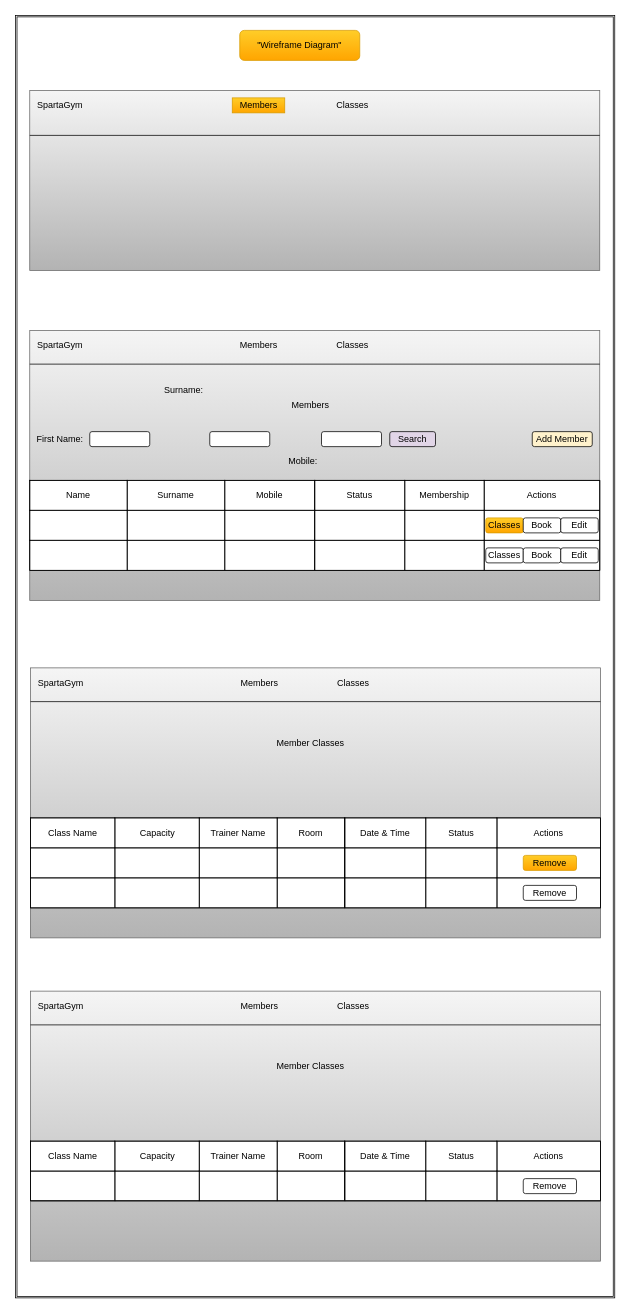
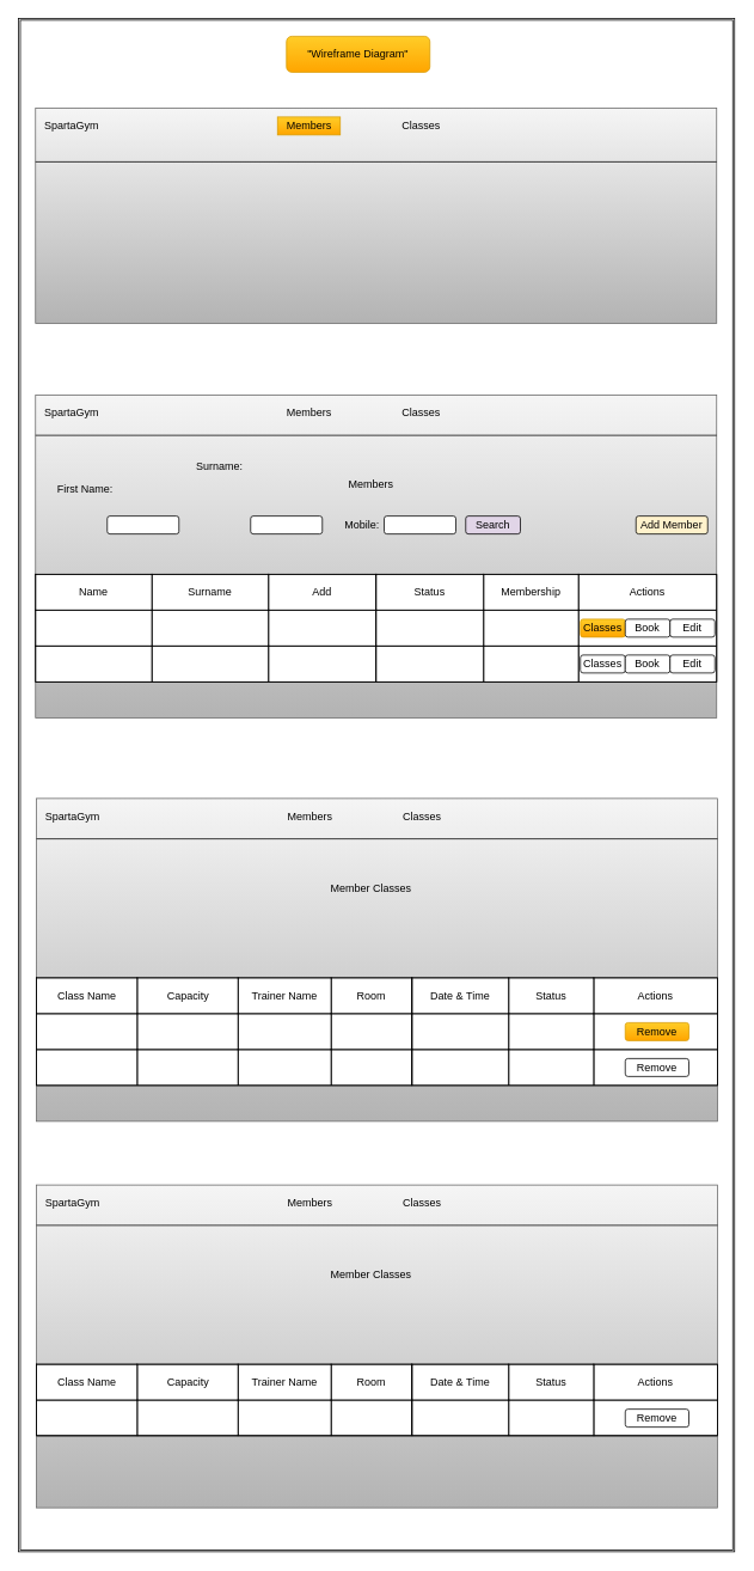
  <mxCell id="0" />
  <mxCell id="1" parent="0" />
  <mxCell id="2" value="" style="shape=ext;double=1;rounded=0;whiteSpace=wrap;html=1;" parent="1" vertex="1"><mxGeometry x="20" y="20" width="799" height="1710" as="geometry" /></mxCell>
  <mxCell id="3" value="" style="rounded=0;whiteSpace=wrap;html=1;gradientColor=#b3b3b3;fillColor=#f5f5f5;strokeColor=#666666;" parent="1" vertex="1"><mxGeometry x="39" y="120" width="760" height="240" as="geometry" /></mxCell>
  <mxCell id="4" value="&quot;Wireframe Diagram&quot;" style="rounded=1;whiteSpace=wrap;html=1;gradientColor=#ffa500;fillColor=#ffcd28;strokeColor=#d79b00;" parent="1" vertex="1"><mxGeometry x="319" y="40" width="160" height="40" as="geometry" /></mxCell>
  <mxCell id="5" value="" style="endArrow=none;html=1;entryX=1;entryY=0.25;entryDx=0;entryDy=0;exitX=0;exitY=0.25;exitDx=0;exitDy=0;" parent="1" source="3" target="3" edge="1"><mxGeometry width="50" height="50" relative="1" as="geometry"><mxPoint x="39" y="160" as="sourcePoint" /><mxPoint x="419" y="190" as="targetPoint" /><Array as="points" /></mxGeometry></mxCell>
  <mxCell id="6" value="SpartaGym" style="text;html=1;align=center;verticalAlign=middle;resizable=0;points=[];autosize=1;" parent="1" vertex="1"><mxGeometry x="39" y="130" width="80" height="20" as="geometry" /></mxCell>
  <mxCell id="7" value="Classes" style="text;html=1;align=center;verticalAlign=middle;resizable=0;points=[];autosize=1;" parent="1" vertex="1"><mxGeometry x="439" y="130" width="60" height="20" as="geometry" /></mxCell>
  <mxCell id="8" value="Members" style="text;html=1;align=center;verticalAlign=middle;resizable=0;points=[];autosize=1;gradientColor=#ffa500;fillColor=#ffcd28;strokeColor=#d79b00;" parent="1" vertex="1"><mxGeometry x="309" y="130" width="70" height="20" as="geometry" /></mxCell>
  <mxCell id="9" value="" style="rounded=0;whiteSpace=wrap;html=1;gradientColor=#b3b3b3;fillColor=#f5f5f5;strokeColor=#666666;" parent="1" vertex="1"><mxGeometry x="39" y="440" width="760" height="360" as="geometry" /></mxCell>
  <mxCell id="10" value="" style="endArrow=none;html=1;entryX=1;entryY=0.25;entryDx=0;entryDy=0;exitX=0;exitY=0.25;exitDx=0;exitDy=0;" parent="1" edge="1"><mxGeometry width="50" height="50" relative="1" as="geometry"><mxPoint x="39" y="485" as="sourcePoint" /><mxPoint x="799" y="485" as="targetPoint" /><Array as="points" /></mxGeometry></mxCell>
  <mxCell id="11" value="SpartaGym" style="text;html=1;align=center;verticalAlign=middle;resizable=0;points=[];autosize=1;" parent="1" vertex="1"><mxGeometry x="39" y="450" width="80" height="20" as="geometry" /></mxCell>
  <mxCell id="12" value="Classes" style="text;html=1;align=center;verticalAlign=middle;resizable=0;points=[];autosize=1;" parent="1" vertex="1"><mxGeometry x="439" y="450" width="60" height="20" as="geometry" /></mxCell>
  <mxCell id="13" value="Members" style="text;html=1;align=center;verticalAlign=middle;resizable=0;points=[];autosize=1;" parent="1" vertex="1"><mxGeometry x="309" y="450" width="70" height="20" as="geometry" /></mxCell>
  <mxCell id="14" value="Members" style="text;html=1;align=center;verticalAlign=middle;resizable=0;points=[];autosize=1;" parent="1" vertex="1"><mxGeometry x="378" y="530" width="70" height="20" as="geometry" /></mxCell>
- <mxCell id="15" value="First Name:" style="text;html=1;align=center;verticalAlign=middle;resizable=0;points=[];autosize=1;" parent="1" vertex="1"><mxGeometry x="39" y="575" width="80" height="20" as="geometry" /></mxCell>
+ <mxCell id="15" value="First Name:" style="text;html=1;align=center;verticalAlign=middle;resizable=0;points=[];autosize=1;" parent="1" vertex="1"><mxGeometry x="54" y="535" width="80" height="20" as="geometry" /></mxCell>
  <mxCell id="16" value="Surname:" style="text;html=1;align=center;verticalAlign=middle;resizable=0;points=[];autosize=1;" parent="1" vertex="1"><mxGeometry x="209" y="510" width="70" height="20" as="geometry" /></mxCell>
- <mxCell id="17" value="Mobile:" style="text;html=1;align=center;verticalAlign=middle;resizable=0;points=[];autosize=1;" parent="1" vertex="1"><mxGeometry x="378" y="605" width="50" height="20" as="geometry" /></mxCell>
+ <mxCell id="17" value="Mobile:" style="text;html=1;align=center;verticalAlign=middle;resizable=0;points=[];autosize=1;" parent="1" vertex="1"><mxGeometry x="378" y="575" width="50" height="20" as="geometry" /></mxCell>
  <mxCell id="18" value="" style="rounded=1;whiteSpace=wrap;html=1;" parent="1" vertex="1"><mxGeometry x="119" y="575" width="80" height="20" as="geometry" /></mxCell>
  <mxCell id="19" value="" style="rounded=1;whiteSpace=wrap;html=1;" parent="1" vertex="1"><mxGeometry x="279" y="575" width="80" height="20" as="geometry" /></mxCell>
  <mxCell id="20" value="" style="rounded=1;whiteSpace=wrap;html=1;" parent="1" vertex="1"><mxGeometry x="428" y="575" width="80" height="20" as="geometry" /></mxCell>
  <mxCell id="21" value="Add Member" style="rounded=1;whiteSpace=wrap;html=1;fillColor=#fff2cc;" parent="1" vertex="1"><mxGeometry x="709" y="575" width="80" height="20" as="geometry" /></mxCell>
  <mxCell id="22" value="Search" style="rounded=1;whiteSpace=wrap;html=1;fillColor=#e1d5e7;" parent="1" vertex="1"><mxGeometry x="519" y="575" width="61" height="20" as="geometry" /></mxCell>
  <mxCell id="23" value="" style="html=1;whiteSpace=wrap;container=1;collapsible=0;childLayout=tableLayout;" parent="1" vertex="1"><mxGeometry x="39" y="640" width="380" height="120" as="geometry" /></mxCell>
  <mxCell id="24" value="" style="html=1;whiteSpace=wrap;collapsible=0;dropTarget=0;pointerEvents=0;fillColor=none;strokeColor=none;points=[[0,0.5],[1,0.5]];portConstraint=eastwest;" parent="23" vertex="1"><mxGeometry width="380" height="40" as="geometry" /></mxCell>
  <mxCell id="25" value="Name" style="shape=partialRectangle;html=1;whiteSpace=wrap;connectable=0;fillColor=none;" parent="24" vertex="1"><mxGeometry width="130" height="40" as="geometry" /></mxCell>
  <mxCell id="26" value="Surname" style="shape=partialRectangle;html=1;whiteSpace=wrap;connectable=0;fillColor=none;" parent="24" vertex="1"><mxGeometry x="130" width="130" height="40" as="geometry" /></mxCell>
- <mxCell id="27" value="Mobile" style="shape=partialRectangle;html=1;whiteSpace=wrap;connectable=0;fillColor=none;" parent="24" vertex="1"><mxGeometry x="260" width="120" height="40" as="geometry" /></mxCell>
+ <mxCell id="27" value="Add" style="shape=partialRectangle;html=1;whiteSpace=wrap;connectable=0;fillColor=none;" parent="24" vertex="1"><mxGeometry x="260" width="120" height="40" as="geometry" /></mxCell>
  <mxCell id="28" value="" style="html=1;whiteSpace=wrap;collapsible=0;dropTarget=0;pointerEvents=0;fillColor=none;strokeColor=none;points=[[0,0.5],[1,0.5]];portConstraint=eastwest;" parent="23" vertex="1"><mxGeometry y="40" width="380" height="40" as="geometry" /></mxCell>
  <mxCell id="29" value="" style="shape=partialRectangle;html=1;whiteSpace=wrap;connectable=0;fillColor=none;" parent="28" vertex="1"><mxGeometry width="130" height="40" as="geometry" /></mxCell>
  <mxCell id="30" value="" style="shape=partialRectangle;html=1;whiteSpace=wrap;connectable=0;fillColor=none;" parent="28" vertex="1"><mxGeometry x="130" width="130" height="40" as="geometry" /></mxCell>
  <mxCell id="31" value="" style="shape=partialRectangle;html=1;whiteSpace=wrap;connectable=0;fillColor=none;" parent="28" vertex="1"><mxGeometry x="260" width="120" height="40" as="geometry" /></mxCell>
  <mxCell id="32" value="" style="html=1;whiteSpace=wrap;collapsible=0;dropTarget=0;pointerEvents=0;fillColor=none;strokeColor=none;points=[[0,0.5],[1,0.5]];portConstraint=eastwest;" parent="23" vertex="1"><mxGeometry y="80" width="380" height="40" as="geometry" /></mxCell>
  <mxCell id="33" value="" style="shape=partialRectangle;html=1;whiteSpace=wrap;connectable=0;fillColor=none;" parent="32" vertex="1"><mxGeometry width="130" height="40" as="geometry" /></mxCell>
  <mxCell id="34" value="" style="shape=partialRectangle;html=1;whiteSpace=wrap;connectable=0;fillColor=none;" parent="32" vertex="1"><mxGeometry x="130" width="130" height="40" as="geometry" /></mxCell>
  <mxCell id="35" value="" style="shape=partialRectangle;html=1;whiteSpace=wrap;connectable=0;fillColor=none;" parent="32" vertex="1"><mxGeometry x="260" width="120" height="40" as="geometry" /></mxCell>
  <mxCell id="36" value="" style="html=1;whiteSpace=wrap;container=1;collapsible=0;childLayout=tableLayout;" parent="1" vertex="1"><mxGeometry x="419" y="640" width="380" height="120" as="geometry" /></mxCell>
  <mxCell id="37" value="" style="html=1;whiteSpace=wrap;collapsible=0;dropTarget=0;pointerEvents=0;fillColor=none;strokeColor=none;points=[[0,0.5],[1,0.5]];portConstraint=eastwest;" parent="36" vertex="1"><mxGeometry width="380" height="40" as="geometry" /></mxCell>
  <mxCell id="38" value="Status" style="shape=partialRectangle;html=1;whiteSpace=wrap;connectable=0;fillColor=none;" parent="37" vertex="1"><mxGeometry width="120" height="40" as="geometry" /></mxCell>
  <mxCell id="39" value="Membership" style="shape=partialRectangle;html=1;whiteSpace=wrap;connectable=0;fillColor=none;" parent="37" vertex="1"><mxGeometry x="120" width="106" height="40" as="geometry" /></mxCell>
  <mxCell id="40" value="Actions" style="shape=partialRectangle;html=1;whiteSpace=wrap;connectable=0;fillColor=none;" parent="37" vertex="1"><mxGeometry x="226" width="154" height="40" as="geometry" /></mxCell>
  <mxCell id="41" value="" style="html=1;whiteSpace=wrap;collapsible=0;dropTarget=0;pointerEvents=0;fillColor=none;strokeColor=none;points=[[0,0.5],[1,0.5]];portConstraint=eastwest;" parent="36" vertex="1"><mxGeometry y="40" width="380" height="40" as="geometry" /></mxCell>
  <mxCell id="42" value="" style="shape=partialRectangle;html=1;whiteSpace=wrap;connectable=0;fillColor=none;" parent="41" vertex="1"><mxGeometry width="120" height="40" as="geometry" /></mxCell>
  <mxCell id="43" value="" style="shape=partialRectangle;html=1;whiteSpace=wrap;connectable=0;fillColor=none;" parent="41" vertex="1"><mxGeometry x="120" width="106" height="40" as="geometry" /></mxCell>
  <mxCell id="44" value="" style="shape=partialRectangle;html=1;whiteSpace=wrap;connectable=0;fillColor=none;" parent="41" vertex="1"><mxGeometry x="226" width="154" height="40" as="geometry" /></mxCell>
  <mxCell id="45" value="" style="html=1;whiteSpace=wrap;collapsible=0;dropTarget=0;pointerEvents=0;fillColor=none;strokeColor=none;points=[[0,0.5],[1,0.5]];portConstraint=eastwest;" parent="36" vertex="1"><mxGeometry y="80" width="380" height="40" as="geometry" /></mxCell>
  <mxCell id="46" value="" style="shape=partialRectangle;html=1;whiteSpace=wrap;connectable=0;fillColor=none;" parent="45" vertex="1"><mxGeometry width="120" height="40" as="geometry" /></mxCell>
  <mxCell id="47" value="" style="shape=partialRectangle;html=1;whiteSpace=wrap;connectable=0;fillColor=none;" parent="45" vertex="1"><mxGeometry x="120" width="106" height="40" as="geometry" /></mxCell>
  <mxCell id="48" value="" style="shape=partialRectangle;html=1;whiteSpace=wrap;connectable=0;fillColor=none;" parent="45" vertex="1"><mxGeometry x="226" width="154" height="40" as="geometry" /></mxCell>
  <mxCell id="49" value="Classes" style="rounded=1;whiteSpace=wrap;html=1;gradientColor=#ffa500;fillColor=#ffcd28;strokeColor=#d79b00;" parent="1" vertex="1"><mxGeometry x="647" y="690" width="50" height="20" as="geometry" /></mxCell>
  <mxCell id="50" value="Book" style="rounded=1;whiteSpace=wrap;html=1;" parent="1" vertex="1"><mxGeometry x="697" y="690" width="50" height="20" as="geometry" /></mxCell>
  <mxCell id="51" value="Edit" style="rounded=1;whiteSpace=wrap;html=1;" parent="1" vertex="1"><mxGeometry x="747" y="690" width="50" height="20" as="geometry" /></mxCell>
  <mxCell id="52" value="Classes" style="rounded=1;whiteSpace=wrap;html=1;" parent="1" vertex="1"><mxGeometry x="647" y="730" width="50" height="20" as="geometry" /></mxCell>
  <mxCell id="53" value="Book" style="rounded=1;whiteSpace=wrap;html=1;" parent="1" vertex="1"><mxGeometry x="697" y="730" width="50" height="20" as="geometry" /></mxCell>
  <mxCell id="54" value="Edit" style="rounded=1;whiteSpace=wrap;html=1;" parent="1" vertex="1"><mxGeometry x="747" y="730" width="50" height="20" as="geometry" /></mxCell>
  <mxCell id="55" value="" style="rounded=0;whiteSpace=wrap;html=1;gradientColor=#b3b3b3;fillColor=#f5f5f5;strokeColor=#666666;" parent="1" vertex="1"><mxGeometry x="40" y="890" width="760" height="360" as="geometry" /></mxCell>
  <mxCell id="56" value="" style="endArrow=none;html=1;entryX=1;entryY=0.25;entryDx=0;entryDy=0;exitX=0;exitY=0.25;exitDx=0;exitDy=0;" parent="1" edge="1"><mxGeometry width="50" height="50" relative="1" as="geometry"><mxPoint x="40" y="935" as="sourcePoint" /><mxPoint x="800" y="935" as="targetPoint" /><Array as="points" /></mxGeometry></mxCell>
  <mxCell id="57" value="SpartaGym" style="text;html=1;align=center;verticalAlign=middle;resizable=0;points=[];autosize=1;" parent="1" vertex="1"><mxGeometry x="40" y="900" width="80" height="20" as="geometry" /></mxCell>
  <mxCell id="58" value="Classes" style="text;html=1;align=center;verticalAlign=middle;resizable=0;points=[];autosize=1;" parent="1" vertex="1"><mxGeometry x="440" y="900" width="60" height="20" as="geometry" /></mxCell>
  <mxCell id="59" value="Members" style="text;html=1;align=center;verticalAlign=middle;resizable=0;points=[];autosize=1;" parent="1" vertex="1"><mxGeometry x="310" y="900" width="70" height="20" as="geometry" /></mxCell>
  <mxCell id="60" value="" style="html=1;whiteSpace=wrap;container=1;collapsible=0;childLayout=tableLayout;" parent="1" vertex="1"><mxGeometry x="40" y="1090" width="419" height="120" as="geometry" /></mxCell>
  <mxCell id="61" value="" style="html=1;whiteSpace=wrap;container=1;collapsible=0;childLayout=tableLayout;" parent="1" vertex="1"><mxGeometry x="459" y="1090" width="341" height="120" as="geometry" /></mxCell>
  <mxCell id="62" value="" style="html=1;whiteSpace=wrap;collapsible=0;dropTarget=0;pointerEvents=0;fillColor=none;strokeColor=none;points=[[0,0.5],[1,0.5]];portConstraint=eastwest;" parent="61" vertex="1"><mxGeometry width="341" height="40" as="geometry" /></mxCell>
  <mxCell id="63" value="Date &amp;amp; Time" style="shape=partialRectangle;html=1;whiteSpace=wrap;connectable=0;fillColor=none;" parent="62" vertex="1"><mxGeometry width="108" height="40" as="geometry" /></mxCell>
  <mxCell id="64" value="Status" style="shape=partialRectangle;html=1;whiteSpace=wrap;connectable=0;fillColor=none;" parent="62" vertex="1"><mxGeometry x="108" width="95" height="40" as="geometry" /></mxCell>
  <mxCell id="65" value="Actions" style="shape=partialRectangle;html=1;whiteSpace=wrap;connectable=0;fillColor=none;" parent="62" vertex="1"><mxGeometry x="203" width="138" height="40" as="geometry" /></mxCell>
  <mxCell id="66" value="" style="html=1;whiteSpace=wrap;collapsible=0;dropTarget=0;pointerEvents=0;fillColor=none;strokeColor=none;points=[[0,0.5],[1,0.5]];portConstraint=eastwest;" parent="61" vertex="1"><mxGeometry y="40" width="341" height="40" as="geometry" /></mxCell>
  <mxCell id="67" value="" style="shape=partialRectangle;html=1;whiteSpace=wrap;connectable=0;fillColor=none;" parent="66" vertex="1"><mxGeometry width="108" height="40" as="geometry" /></mxCell>
  <mxCell id="68" value="" style="shape=partialRectangle;html=1;whiteSpace=wrap;connectable=0;fillColor=none;" parent="66" vertex="1"><mxGeometry x="108" width="95" height="40" as="geometry" /></mxCell>
  <mxCell id="69" value="" style="shape=partialRectangle;html=1;whiteSpace=wrap;connectable=0;fillColor=none;" parent="66" vertex="1"><mxGeometry x="203" width="138" height="40" as="geometry" /></mxCell>
  <mxCell id="70" value="" style="html=1;whiteSpace=wrap;collapsible=0;dropTarget=0;pointerEvents=0;fillColor=none;strokeColor=none;points=[[0,0.5],[1,0.5]];portConstraint=eastwest;" parent="61" vertex="1"><mxGeometry y="80" width="341" height="40" as="geometry" /></mxCell>
  <mxCell id="71" value="" style="shape=partialRectangle;html=1;whiteSpace=wrap;connectable=0;fillColor=none;" parent="70" vertex="1"><mxGeometry width="108" height="40" as="geometry" /></mxCell>
  <mxCell id="72" value="" style="shape=partialRectangle;html=1;whiteSpace=wrap;connectable=0;fillColor=none;" parent="70" vertex="1"><mxGeometry x="108" width="95" height="40" as="geometry" /></mxCell>
  <mxCell id="73" value="" style="shape=partialRectangle;html=1;whiteSpace=wrap;connectable=0;fillColor=none;" parent="70" vertex="1"><mxGeometry x="203" width="138" height="40" as="geometry" /></mxCell>
  <mxCell id="74" value="Remove" style="rounded=1;whiteSpace=wrap;html=1;gradientColor=#ffa500;fillColor=#ffcd28;strokeColor=#d79b00;" parent="1" vertex="1"><mxGeometry x="697" y="1140" width="71" height="20" as="geometry" /></mxCell>
  <mxCell id="75" value="Member Classes" style="text;html=1;align=center;verticalAlign=middle;resizable=0;points=[];autosize=1;" parent="1" vertex="1"><mxGeometry x="358" y="980" width="110" height="20" as="geometry" /></mxCell>
  <mxCell id="76" value="" style="group" parent="1" vertex="1" connectable="0"><mxGeometry x="40" y="1090" width="329" height="120" as="geometry" /></mxCell>
  <mxCell id="77" value="Class Name" style="shape=partialRectangle;html=1;whiteSpace=wrap;connectable=0;fillColor=none;" parent="76" vertex="1"><mxGeometry width="112.553" height="40" as="geometry" /></mxCell>
  <mxCell id="78" value="Capacity" style="shape=partialRectangle;html=1;whiteSpace=wrap;connectable=0;fillColor=none;" parent="76" vertex="1"><mxGeometry x="112.553" width="112.553" height="40" as="geometry" /></mxCell>
  <mxCell id="79" value="Trainer Name" style="shape=partialRectangle;html=1;whiteSpace=wrap;connectable=0;fillColor=none;" parent="76" vertex="1"><mxGeometry x="225.105" width="103.895" height="40" as="geometry" /></mxCell>
  <mxCell id="80" value="" style="shape=partialRectangle;html=1;whiteSpace=wrap;connectable=0;fillColor=none;" parent="76" vertex="1"><mxGeometry y="40" width="112.553" height="40" as="geometry" /></mxCell>
  <mxCell id="81" value="" style="shape=partialRectangle;html=1;whiteSpace=wrap;connectable=0;fillColor=none;" parent="76" vertex="1"><mxGeometry x="112.553" y="40" width="112.553" height="40" as="geometry" /></mxCell>
  <mxCell id="82" value="" style="shape=partialRectangle;html=1;whiteSpace=wrap;connectable=0;fillColor=none;" parent="76" vertex="1"><mxGeometry x="225.105" y="40" width="103.895" height="40" as="geometry" /></mxCell>
  <mxCell id="83" value="" style="shape=partialRectangle;html=1;whiteSpace=wrap;connectable=0;fillColor=none;" parent="76" vertex="1"><mxGeometry y="80" width="112.553" height="40" as="geometry" /></mxCell>
  <mxCell id="84" value="" style="shape=partialRectangle;html=1;whiteSpace=wrap;connectable=0;fillColor=none;" parent="76" vertex="1"><mxGeometry x="112.553" y="80" width="112.553" height="40" as="geometry" /></mxCell>
  <mxCell id="85" value="" style="shape=partialRectangle;html=1;whiteSpace=wrap;connectable=0;fillColor=none;" parent="76" vertex="1"><mxGeometry x="225.105" y="80" width="103.895" height="40" as="geometry" /></mxCell>
  <mxCell id="86" value="" style="group" parent="1" vertex="1" connectable="0"><mxGeometry x="369" y="1090" width="90" height="120" as="geometry" /></mxCell>
  <mxCell id="87" value="Room" style="shape=partialRectangle;html=1;whiteSpace=wrap;connectable=0;fillColor=none;" parent="86" vertex="1"><mxGeometry width="90" height="40" as="geometry" /></mxCell>
  <mxCell id="88" value="" style="shape=partialRectangle;html=1;whiteSpace=wrap;connectable=0;fillColor=none;" parent="86" vertex="1"><mxGeometry y="40" width="90" height="40" as="geometry" /></mxCell>
  <mxCell id="89" value="" style="shape=partialRectangle;html=1;whiteSpace=wrap;connectable=0;fillColor=none;" parent="86" vertex="1"><mxGeometry y="80" width="90" height="40" as="geometry" /></mxCell>
  <mxCell id="90" value="Remove" style="rounded=1;whiteSpace=wrap;html=1;" parent="1" vertex="1"><mxGeometry x="697" y="1180" width="71" height="20" as="geometry" /></mxCell>
  <mxCell id="91" value="" style="rounded=0;whiteSpace=wrap;html=1;gradientColor=#b3b3b3;fillColor=#f5f5f5;strokeColor=#666666;" parent="1" vertex="1"><mxGeometry x="40" y="1321" width="760" height="360" as="geometry" /></mxCell>
  <mxCell id="92" value="" style="endArrow=none;html=1;entryX=1;entryY=0.25;entryDx=0;entryDy=0;exitX=0;exitY=0.25;exitDx=0;exitDy=0;" parent="1" edge="1"><mxGeometry width="50" height="50" relative="1" as="geometry"><mxPoint x="40" y="1366" as="sourcePoint" /><mxPoint x="800" y="1366" as="targetPoint" /><Array as="points" /></mxGeometry></mxCell>
  <mxCell id="93" value="SpartaGym" style="text;html=1;align=center;verticalAlign=middle;resizable=0;points=[];autosize=1;" parent="1" vertex="1"><mxGeometry x="40" y="1331" width="80" height="20" as="geometry" /></mxCell>
  <mxCell id="94" value="Classes" style="text;html=1;align=center;verticalAlign=middle;resizable=0;points=[];autosize=1;" parent="1" vertex="1"><mxGeometry x="440" y="1331" width="60" height="20" as="geometry" /></mxCell>
  <mxCell id="95" value="Members" style="text;html=1;align=center;verticalAlign=middle;resizable=0;points=[];autosize=1;" parent="1" vertex="1"><mxGeometry x="310" y="1331" width="70" height="20" as="geometry" /></mxCell>
  <mxCell id="96" value="" style="html=1;whiteSpace=wrap;container=1;collapsible=0;childLayout=tableLayout;" parent="1" vertex="1"><mxGeometry x="40" y="1521" width="419" height="79" as="geometry" /></mxCell>
  <mxCell id="97" value="" style="html=1;whiteSpace=wrap;container=1;collapsible=0;childLayout=tableLayout;" parent="1" vertex="1"><mxGeometry x="459" y="1521" width="341" height="79" as="geometry" /></mxCell>
  <mxCell id="98" value="Member Classes" style="text;html=1;align=center;verticalAlign=middle;resizable=0;points=[];autosize=1;" parent="1" vertex="1"><mxGeometry x="358" y="1411" width="110" height="20" as="geometry" /></mxCell>
  <mxCell id="99" value="Remove" style="rounded=1;whiteSpace=wrap;html=1;" parent="1" vertex="1"><mxGeometry x="697" y="1571" width="71" height="20" as="geometry" /></mxCell>
  <mxCell id="100" value="" style="html=1;whiteSpace=wrap;collapsible=0;dropTarget=0;pointerEvents=0;fillColor=none;strokeColor=none;points=[[0,0.5],[1,0.5]];portConstraint=eastwest;" parent="1" vertex="1"><mxGeometry x="459" y="1521" width="341" height="40" as="geometry" /></mxCell>
  <mxCell id="101" value="Date &amp;amp; Time" style="shape=partialRectangle;html=1;whiteSpace=wrap;connectable=0;fillColor=none;" parent="100" vertex="1"><mxGeometry width="108" height="40" as="geometry" /></mxCell>
  <mxCell id="102" value="Status" style="shape=partialRectangle;html=1;whiteSpace=wrap;connectable=0;fillColor=none;" parent="100" vertex="1"><mxGeometry x="108" width="95" height="40" as="geometry" /></mxCell>
  <mxCell id="103" value="Actions" style="shape=partialRectangle;html=1;whiteSpace=wrap;connectable=0;fillColor=none;" parent="100" vertex="1"><mxGeometry x="203" width="138" height="40" as="geometry" /></mxCell>
  <mxCell id="104" value="" style="html=1;whiteSpace=wrap;collapsible=0;dropTarget=0;pointerEvents=0;fillColor=none;strokeColor=none;points=[[0,0.5],[1,0.5]];portConstraint=eastwest;" parent="1" vertex="1"><mxGeometry x="459" y="1561" width="341" height="40" as="geometry" /></mxCell>
  <mxCell id="105" value="" style="shape=partialRectangle;html=1;whiteSpace=wrap;connectable=0;fillColor=none;" parent="104" vertex="1"><mxGeometry width="108" height="40" as="geometry" /></mxCell>
  <mxCell id="106" value="" style="shape=partialRectangle;html=1;whiteSpace=wrap;connectable=0;fillColor=none;" parent="104" vertex="1"><mxGeometry x="108" width="95" height="40" as="geometry" /></mxCell>
  <mxCell id="107" value="" style="shape=partialRectangle;html=1;whiteSpace=wrap;connectable=0;fillColor=none;" parent="104" vertex="1"><mxGeometry x="203" width="138" height="40" as="geometry" /></mxCell>
  <mxCell id="108" value="Class Name" style="shape=partialRectangle;html=1;whiteSpace=wrap;connectable=0;fillColor=none;" parent="1" vertex="1"><mxGeometry x="40" y="1521" width="112.553" height="40" as="geometry" /></mxCell>
  <mxCell id="109" value="Capacity" style="shape=partialRectangle;html=1;whiteSpace=wrap;connectable=0;fillColor=none;" parent="1" vertex="1"><mxGeometry x="152.553" y="1521" width="112.553" height="40" as="geometry" /></mxCell>
  <mxCell id="110" value="Trainer Name" style="shape=partialRectangle;html=1;whiteSpace=wrap;connectable=0;fillColor=none;" parent="1" vertex="1"><mxGeometry x="265.105" y="1521" width="103.895" height="40" as="geometry" /></mxCell>
  <mxCell id="111" value="" style="shape=partialRectangle;html=1;whiteSpace=wrap;connectable=0;fillColor=none;" parent="1" vertex="1"><mxGeometry x="40" y="1561" width="112.553" height="40" as="geometry" /></mxCell>
  <mxCell id="112" value="" style="shape=partialRectangle;html=1;whiteSpace=wrap;connectable=0;fillColor=none;" parent="1" vertex="1"><mxGeometry x="152.553" y="1561" width="112.553" height="40" as="geometry" /></mxCell>
  <mxCell id="113" value="" style="shape=partialRectangle;html=1;whiteSpace=wrap;connectable=0;fillColor=none;" parent="1" vertex="1"><mxGeometry x="265.105" y="1561" width="103.895" height="40" as="geometry" /></mxCell>
  <mxCell id="114" value="Room" style="shape=partialRectangle;html=1;whiteSpace=wrap;connectable=0;fillColor=none;" parent="1" vertex="1"><mxGeometry x="369" y="1521" width="90" height="40" as="geometry" /></mxCell>
  <mxCell id="115" value="" style="shape=partialRectangle;html=1;whiteSpace=wrap;connectable=0;fillColor=none;" parent="1" vertex="1"><mxGeometry x="369" y="1561" width="90" height="40" as="geometry" /></mxCell>
